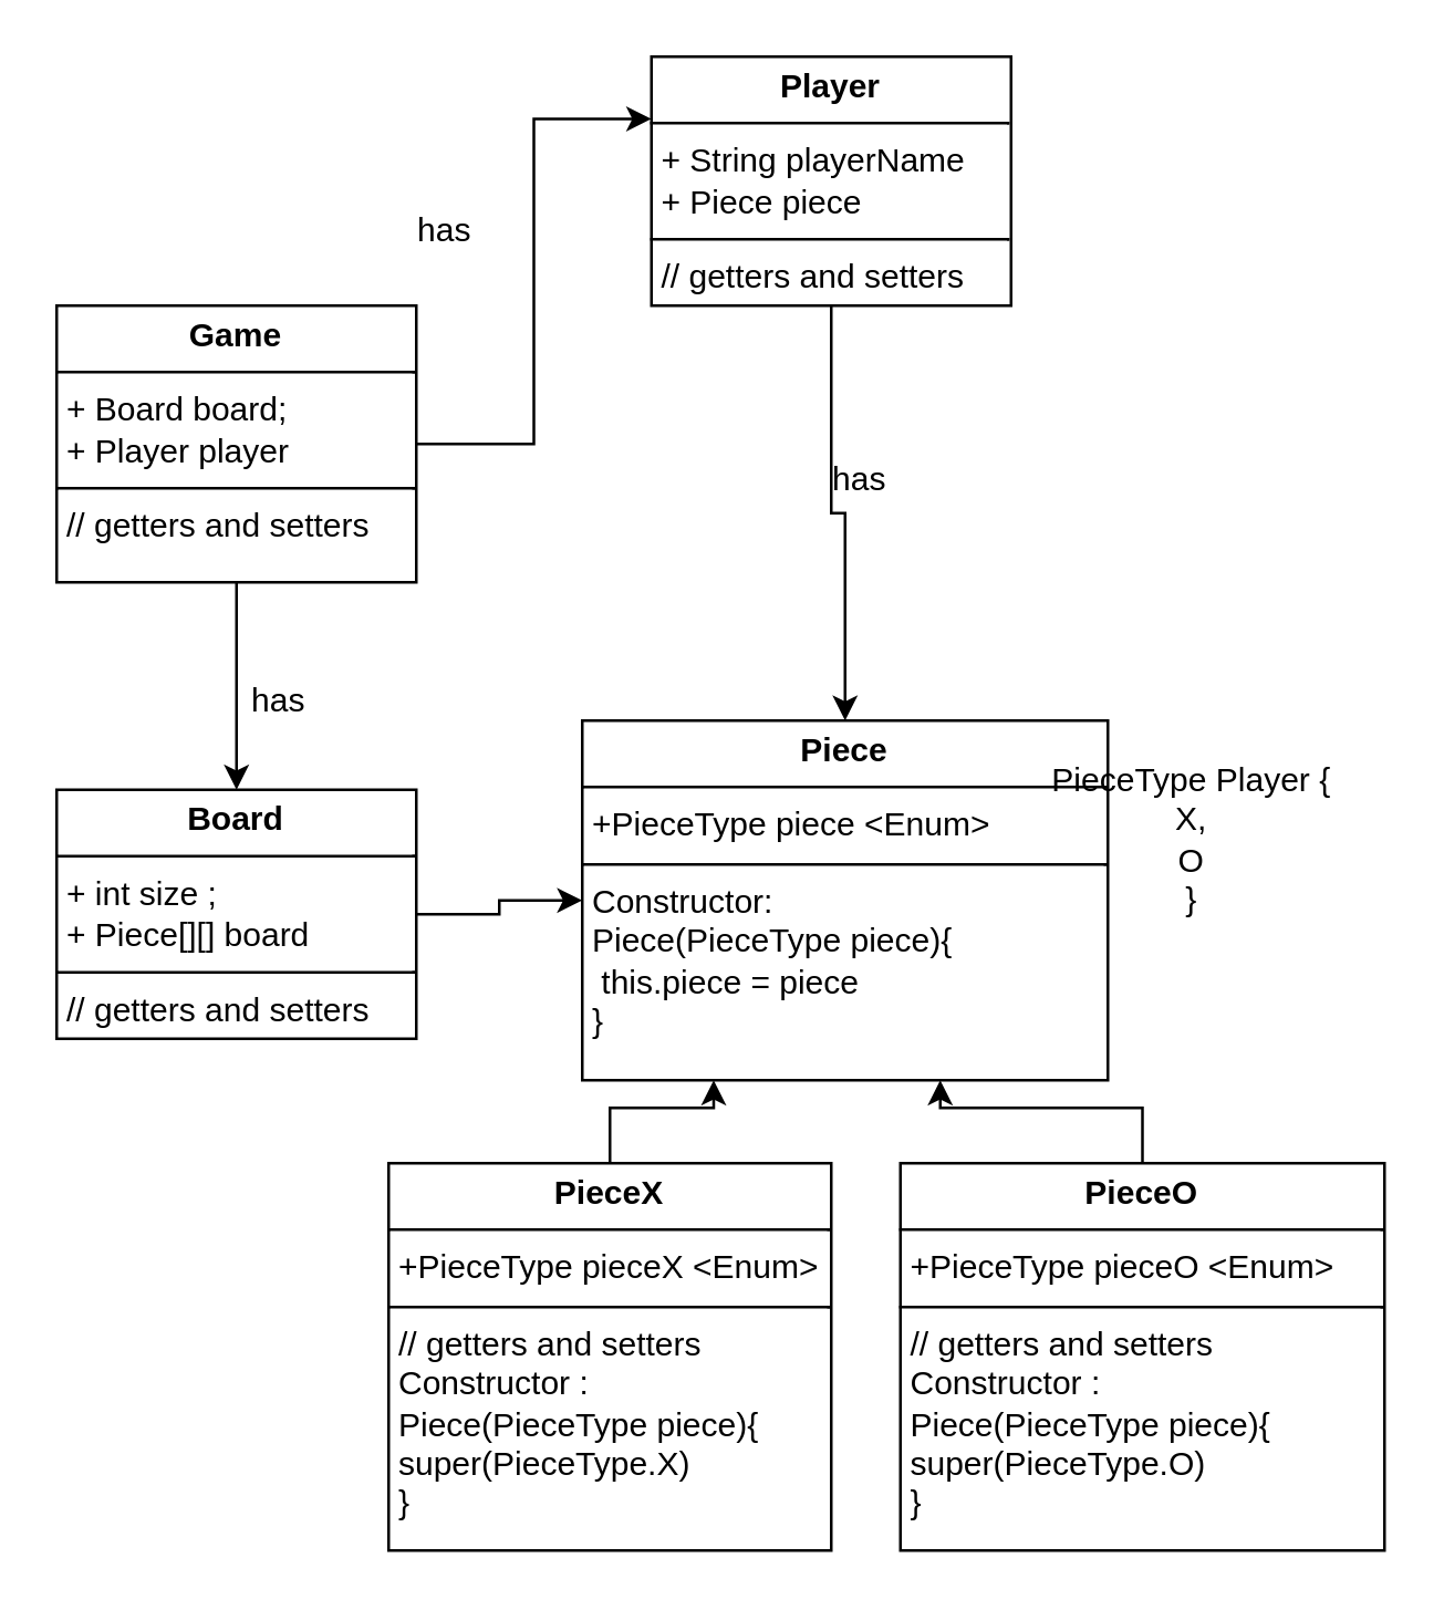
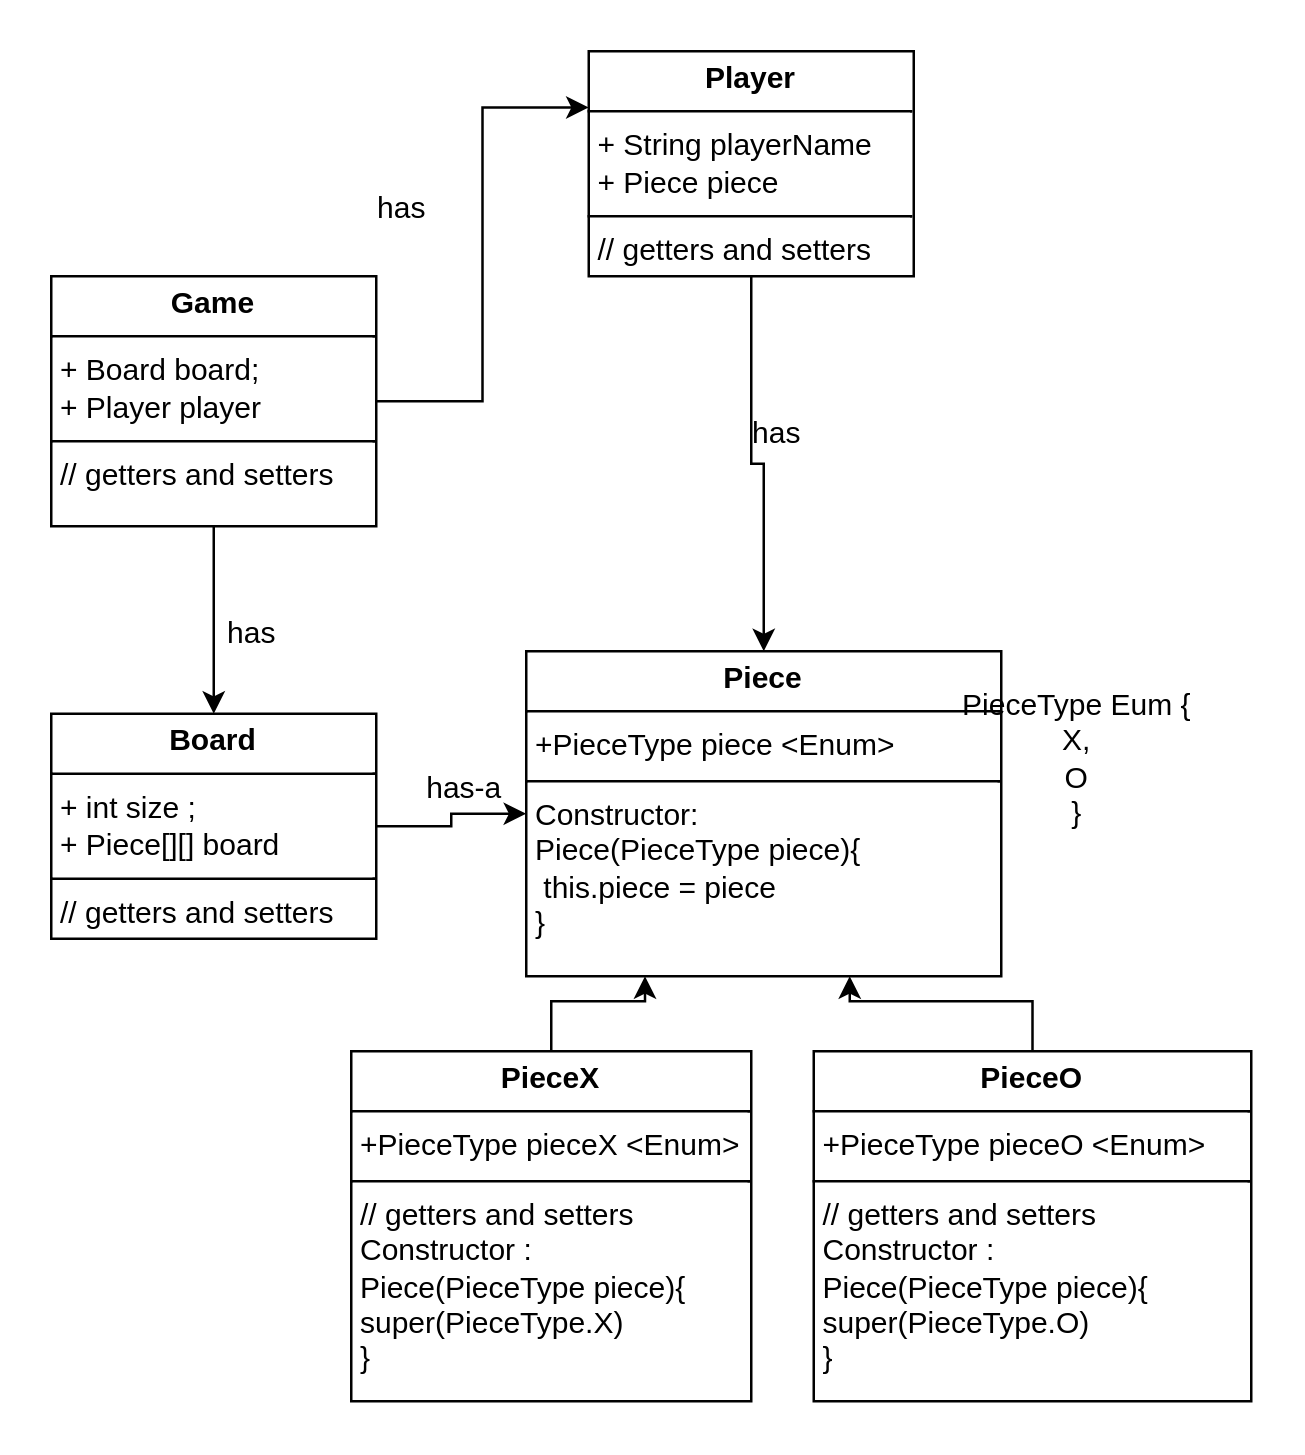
  <mxCell id="0" />
  <mxCell id="1" parent="0" />
  <mxCell id="2" value="&lt;p style=&quot;margin:0px;margin-top:4px;text-align:center;&quot;&gt;&lt;b&gt;Piece&lt;/b&gt;&lt;/p&gt;&lt;hr size=&quot;1&quot; style=&quot;border-style:solid;&quot;&gt;&lt;p style=&quot;margin:0px;margin-left:4px;&quot;&gt;+PieceType piece &amp;lt;Enum&amp;gt;&lt;/p&gt;&lt;hr size=&quot;1&quot; style=&quot;border-style:solid;&quot;&gt;&lt;p style=&quot;margin:0px;margin-left:4px;&quot;&gt;Constructor:&lt;/p&gt;&lt;p style=&quot;margin:0px;margin-left:4px;&quot;&gt;Piece(PieceType piece){&lt;/p&gt;&lt;p style=&quot;margin:0px;margin-left:4px;&quot;&gt;&amp;nbsp;this.piece = piece&lt;/p&gt;&lt;p style=&quot;margin:0px;margin-left:4px;&quot;&gt;}&lt;/p&gt;" style="verticalAlign=top;align=left;overflow=fill;html=1;whiteSpace=wrap;" vertex="1" parent="1"><mxGeometry x="210" y="260" width="190" height="130" as="geometry" /></mxCell>
  <mxCell id="3" style="edgeStyle=orthogonalEdgeStyle;rounded=0;orthogonalLoop=1;jettySize=auto;html=1;entryX=0;entryY=0.5;entryDx=0;entryDy=0;" edge="1" parent="1" source="4" target="2"><mxGeometry relative="1" as="geometry" /></mxCell>
  <mxCell id="4" value="&lt;p style=&quot;margin:0px;margin-top:4px;text-align:center;&quot;&gt;&lt;b&gt;Board&lt;/b&gt;&lt;/p&gt;&lt;hr size=&quot;1&quot; style=&quot;border-style:solid;&quot;&gt;&lt;p style=&quot;margin:0px;margin-left:4px;&quot;&gt;+ int size ;&lt;/p&gt;&lt;p style=&quot;margin:0px;margin-left:4px;&quot;&gt;+ Piece[][] board&lt;/p&gt;&lt;hr size=&quot;1&quot; style=&quot;border-style:solid;&quot;&gt;&lt;p style=&quot;margin:0px;margin-left:4px;&quot;&gt;// getters and setters&lt;/p&gt;" style="verticalAlign=top;align=left;overflow=fill;html=1;whiteSpace=wrap;" vertex="1" parent="1"><mxGeometry x="20" y="285" width="130" height="90" as="geometry" /></mxCell>
+ <mxCell id="5" value="has-a" style="text;html=1;align=center;verticalAlign=middle;resizable=0;points=[];autosize=1;strokeColor=none;fillColor=none;" vertex="1" parent="1"><mxGeometry x="160" y="300" width="50" height="30" as="geometry" /></mxCell>
  <mxCell id="6" value="" style="edgeStyle=orthogonalEdgeStyle;rounded=0;orthogonalLoop=1;jettySize=auto;html=1;" edge="1" parent="1" source="8" target="4"><mxGeometry relative="1" as="geometry" /></mxCell>
  <mxCell id="7" style="edgeStyle=orthogonalEdgeStyle;rounded=0;orthogonalLoop=1;jettySize=auto;html=1;entryX=0;entryY=0.25;entryDx=0;entryDy=0;" edge="1" parent="1" source="8" target="10"><mxGeometry relative="1" as="geometry" /></mxCell>
  <mxCell id="8" value="&lt;p style=&quot;margin:0px;margin-top:4px;text-align:center;&quot;&gt;&lt;b&gt;Game&lt;/b&gt;&lt;/p&gt;&lt;hr size=&quot;1&quot; style=&quot;border-style:solid;&quot;&gt;&lt;p style=&quot;margin:0px;margin-left:4px;&quot;&gt;+ Board board;&lt;/p&gt;&lt;p style=&quot;margin:0px;margin-left:4px;&quot;&gt;+ Player player&lt;/p&gt;&lt;hr size=&quot;1&quot; style=&quot;border-style:solid;&quot;&gt;&lt;p style=&quot;margin:0px;margin-left:4px;&quot;&gt;// getters and setters&lt;/p&gt;" style="verticalAlign=top;align=left;overflow=fill;html=1;whiteSpace=wrap;" vertex="1" parent="1"><mxGeometry x="20" y="110" width="130" height="100" as="geometry" /></mxCell>
  <mxCell id="9" style="edgeStyle=orthogonalEdgeStyle;rounded=0;orthogonalLoop=1;jettySize=auto;html=1;entryX=0.5;entryY=0;entryDx=0;entryDy=0;" edge="1" parent="1" source="10" target="2"><mxGeometry relative="1" as="geometry" /></mxCell>
  <mxCell id="10" value="&lt;p style=&quot;margin:0px;margin-top:4px;text-align:center;&quot;&gt;&lt;b&gt;Player&lt;/b&gt;&lt;/p&gt;&lt;hr size=&quot;1&quot; style=&quot;border-style:solid;&quot;&gt;&lt;p style=&quot;margin:0px;margin-left:4px;&quot;&gt;+ String playerName&lt;/p&gt;&lt;p style=&quot;margin:0px;margin-left:4px;&quot;&gt;+ Piece piece&lt;/p&gt;&lt;hr size=&quot;1&quot; style=&quot;border-style:solid;&quot;&gt;&lt;p style=&quot;margin:0px;margin-left:4px;&quot;&gt;// getters and setters&lt;/p&gt;" style="verticalAlign=top;align=left;overflow=fill;html=1;whiteSpace=wrap;" vertex="1" parent="1"><mxGeometry x="235" y="20" width="130" height="90" as="geometry" /></mxCell>
- <mxCell id="11" value="PieceType Player {&lt;div&gt;X,&lt;/div&gt;&lt;div&gt;O&lt;/div&gt;&lt;div&gt;}&lt;/div&gt;" style="text;html=1;align=center;verticalAlign=middle;resizable=0;points=[];autosize=1;strokeColor=none;fillColor=none;" vertex="1" parent="1"><mxGeometry x="375" y="268" width="110" height="70" as="geometry" /></mxCell>
+ <mxCell id="11" value="PieceType Eum {&lt;div&gt;X,&lt;/div&gt;&lt;div&gt;O&lt;/div&gt;&lt;div&gt;}&lt;/div&gt;" style="text;html=1;align=center;verticalAlign=middle;resizable=0;points=[];autosize=1;strokeColor=none;fillColor=none;" vertex="1" parent="1"><mxGeometry x="375" y="268" width="110" height="70" as="geometry" /></mxCell>
  <mxCell id="12" style="edgeStyle=orthogonalEdgeStyle;rounded=0;orthogonalLoop=1;jettySize=auto;html=1;entryX=0.25;entryY=1;entryDx=0;entryDy=0;" edge="1" parent="1" source="13" target="2"><mxGeometry relative="1" as="geometry" /></mxCell>
  <mxCell id="13" value="&lt;p style=&quot;margin:0px;margin-top:4px;text-align:center;&quot;&gt;&lt;b&gt;PieceX&lt;/b&gt;&lt;/p&gt;&lt;hr size=&quot;1&quot; style=&quot;border-style:solid;&quot;&gt;&lt;p style=&quot;margin:0px;margin-left:4px;&quot;&gt;+PieceType pieceX &amp;lt;Enum&amp;gt;&lt;/p&gt;&lt;hr size=&quot;1&quot; style=&quot;border-style:solid;&quot;&gt;&lt;p style=&quot;margin:0px;margin-left:4px;&quot;&gt;// getters and setters&lt;/p&gt;&lt;p style=&quot;margin:0px;margin-left:4px;&quot;&gt;Constructor :&lt;/p&gt;&lt;p style=&quot;margin:0px;margin-left:4px;&quot;&gt;Piece(PieceType piece){&lt;/p&gt;&lt;p style=&quot;margin:0px;margin-left:4px;&quot;&gt;super(PieceType.X)&lt;/p&gt;&lt;p style=&quot;margin:0px;margin-left:4px;&quot;&gt;}&lt;/p&gt;" style="verticalAlign=top;align=left;overflow=fill;html=1;whiteSpace=wrap;" vertex="1" parent="1"><mxGeometry x="140" y="420" width="160" height="140" as="geometry" /></mxCell>
  <mxCell id="14" value="&lt;p style=&quot;margin:0px;margin-top:4px;text-align:center;&quot;&gt;&lt;b&gt;PieceO&lt;/b&gt;&lt;/p&gt;&lt;hr size=&quot;1&quot; style=&quot;border-style:solid;&quot;&gt;&lt;p style=&quot;margin:0px;margin-left:4px;&quot;&gt;+PieceType pieceO &amp;lt;Enum&amp;gt;&lt;/p&gt;&lt;hr size=&quot;1&quot; style=&quot;border-style:solid;&quot;&gt;&lt;p style=&quot;margin:0px;margin-left:4px;&quot;&gt;// getters and setters&lt;/p&gt;&lt;p style=&quot;margin: 0px 0px 0px 4px;&quot;&gt;Constructor :&lt;/p&gt;&lt;p style=&quot;margin: 0px 0px 0px 4px;&quot;&gt;Piece(PieceType piece){&lt;/p&gt;&lt;p style=&quot;margin: 0px 0px 0px 4px;&quot;&gt;super(PieceType.O)&lt;/p&gt;&lt;p style=&quot;margin: 0px 0px 0px 4px;&quot;&gt;}&lt;/p&gt;" style="verticalAlign=top;align=left;overflow=fill;html=1;whiteSpace=wrap;" vertex="1" parent="1"><mxGeometry x="325" y="420" width="175" height="140" as="geometry" /></mxCell>
  <mxCell id="15" style="edgeStyle=orthogonalEdgeStyle;rounded=0;orthogonalLoop=1;jettySize=auto;html=1;entryX=0.681;entryY=1;entryDx=0;entryDy=0;entryPerimeter=0;" edge="1" parent="1" source="14" target="2"><mxGeometry relative="1" as="geometry" /></mxCell>
  <mxCell id="16" value="has" style="text;html=1;align=center;verticalAlign=middle;resizable=0;points=[];autosize=1;strokeColor=none;fillColor=none;" vertex="1" parent="1"><mxGeometry x="140" y="68" width="40" height="30" as="geometry" /></mxCell>
  <mxCell id="17" value="has" style="text;html=1;align=center;verticalAlign=middle;resizable=0;points=[];autosize=1;strokeColor=none;fillColor=none;" vertex="1" parent="1"><mxGeometry x="80" y="238" width="40" height="30" as="geometry" /></mxCell>
  <mxCell id="18" value="has" style="text;html=1;align=center;verticalAlign=middle;resizable=0;points=[];autosize=1;strokeColor=none;fillColor=none;" vertex="1" parent="1"><mxGeometry x="290" y="158" width="40" height="30" as="geometry" /></mxCell>
